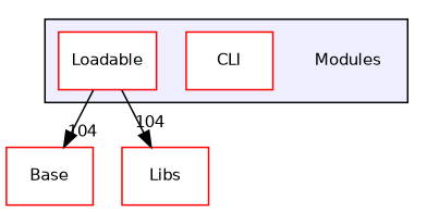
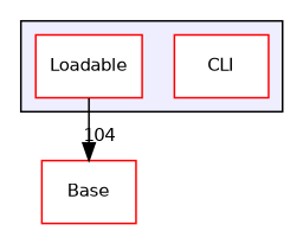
  digraph {
    compound=true
    fontname="DejaVu Sans"
    node [fontname="DejaVu Sans" fontsize=10 shape=box color=red]
    edge [fontname="DejaVu Sans" headlabel=104 labeldistance=1.5 labelfontname=Helvetica labelfontsize=10]
-   n1 [label=Modules shape=plaintext color=""]
    n2 [fillcolor=white label=CLI style=filled]
    n3 [fillcolor=white label=Loadable style=filled]
    n4 [label=Base]
-   n5 [label=Libs]
    subgraph cluster_1 {
      bgcolor="#eeeeff"
      pencolor=black
-     n1
      n2
      n3
    }
    n3 -> n4
-   n3 -> n5
  }
